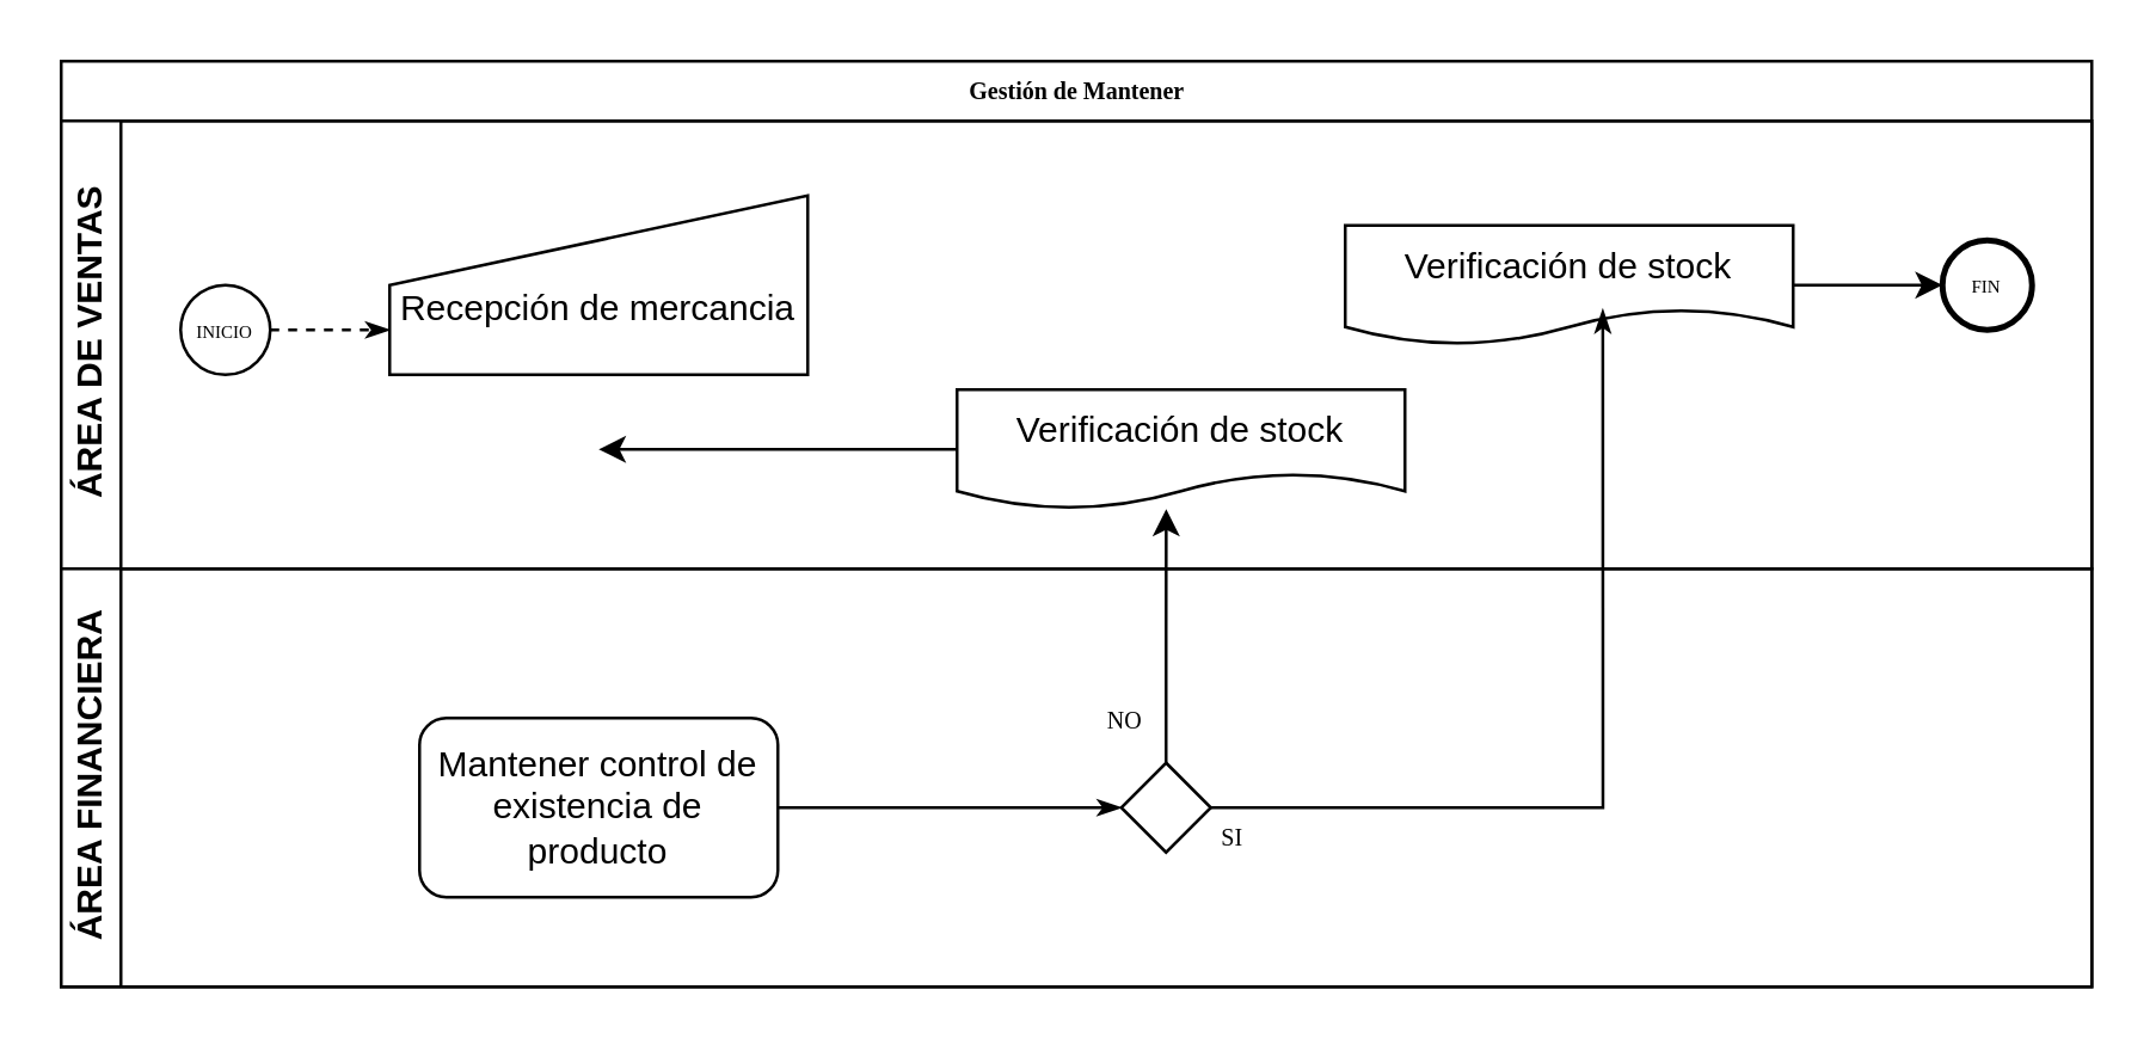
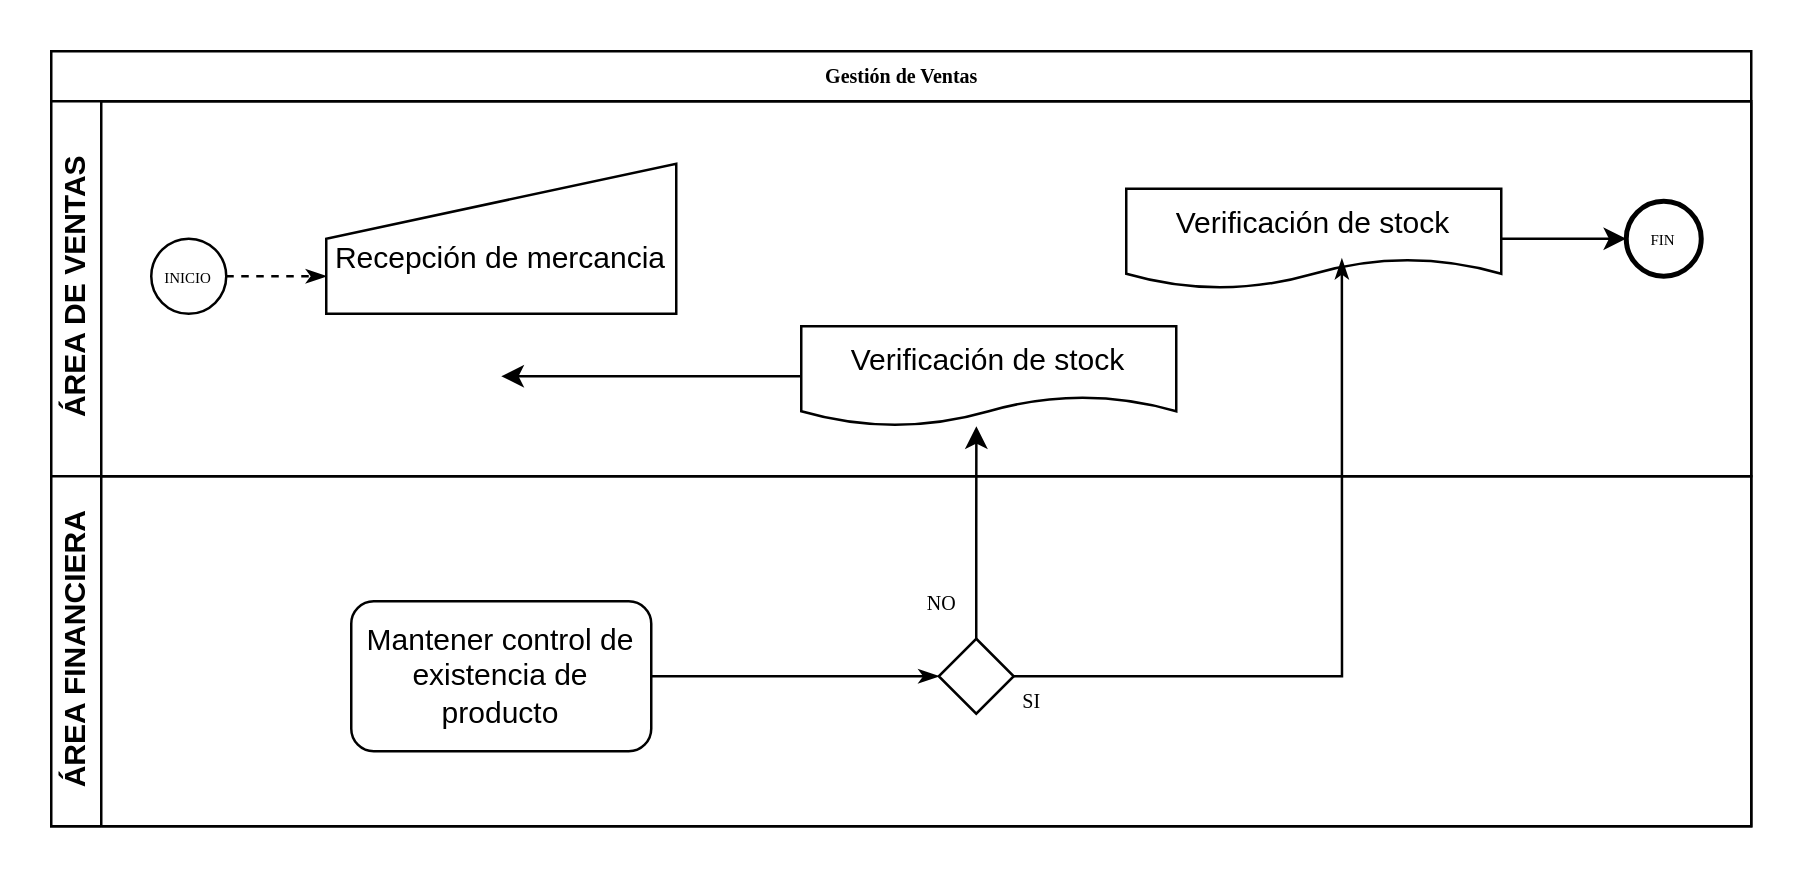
  <mxCell id="0" />
  <mxCell id="1" parent="0" />
- <mxCell id="2" value="Gestión de Mantener" style="swimlane;html=1;childLayout=stackLayout;horizontal=1;startSize=20;horizontalStack=0;rounded=0;shadow=0;labelBackgroundColor=none;strokeWidth=1;fontFamily=Verdana;fontSize=8;align=center;" parent="1" vertex="1"><mxGeometry x="20" y="20" width="680" height="310" as="geometry" /></mxCell>
+ <mxCell id="2" value="Gestión de Ventas" style="swimlane;html=1;childLayout=stackLayout;horizontal=1;startSize=20;horizontalStack=0;rounded=0;shadow=0;labelBackgroundColor=none;strokeWidth=1;fontFamily=Verdana;fontSize=8;align=center;" parent="1" vertex="1"><mxGeometry x="20" y="20" width="680" height="310" as="geometry" /></mxCell>
  <mxCell id="3" value="ÁREA DE VENTAS" style="swimlane;html=1;startSize=20;horizontal=0;" parent="2" vertex="1"><mxGeometry y="20" width="680" height="150" as="geometry" /></mxCell>
  <mxCell id="4" style="edgeStyle=orthogonalEdgeStyle;rounded=0;html=1;labelBackgroundColor=none;startArrow=none;startFill=0;startSize=5;endArrow=classicThin;endFill=1;endSize=5;jettySize=auto;orthogonalLoop=1;strokeWidth=1;fontFamily=Verdana;fontSize=8;entryX=0;entryY=0.75;entryDx=0;entryDy=0;dashed=1;" parent="3" source="5" target="7" edge="1"><mxGeometry relative="1" as="geometry"><mxPoint x="120.0" y="75.059" as="targetPoint" /></mxGeometry></mxCell>
  <mxCell id="5" value="&lt;font style=&quot;font-size: 6px;&quot; face=&quot;Verdana&quot;&gt;INICIO&lt;/font&gt;" style="ellipse;whiteSpace=wrap;html=1;rounded=0;shadow=0;labelBackgroundColor=none;strokeWidth=1;fontFamily=Verdana;fontSize=8;align=center;" parent="3" vertex="1"><mxGeometry x="40" y="55" width="30" height="30" as="geometry" /></mxCell>
  <mxCell id="6" value="&lt;font style=&quot;font-size: 6px;&quot;&gt;FIN&lt;/font&gt;" style="ellipse;whiteSpace=wrap;html=1;rounded=0;shadow=0;labelBackgroundColor=none;strokeWidth=2;fontFamily=Verdana;fontSize=8;align=center;" parent="3" vertex="1"><mxGeometry x="630" y="40" width="30" height="30" as="geometry" /></mxCell>
  <mxCell id="7" value="&lt;div&gt;&lt;br&gt;&lt;/div&gt;Recepción de mercancia" style="shape=manualInput;whiteSpace=wrap;html=1;" vertex="1" parent="3"><mxGeometry x="110" y="25" width="140" height="60" as="geometry" /></mxCell>
  <mxCell id="8" style="edgeStyle=orthogonalEdgeStyle;rounded=0;orthogonalLoop=1;jettySize=auto;html=1;" edge="1" parent="3" source="9"><mxGeometry relative="1" as="geometry"><mxPoint x="180" y="110" as="targetPoint" /></mxGeometry></mxCell>
  <mxCell id="9" value="Verificación de stock" style="shape=document;whiteSpace=wrap;html=1;boundedLbl=1;" vertex="1" parent="3"><mxGeometry x="300" y="90" width="150" height="40" as="geometry" /></mxCell>
  <mxCell id="10" style="edgeStyle=orthogonalEdgeStyle;rounded=0;orthogonalLoop=1;jettySize=auto;html=1;" edge="1" parent="3" source="11" target="6"><mxGeometry relative="1" as="geometry" /></mxCell>
  <mxCell id="11" value="Verificación de stock" style="shape=document;whiteSpace=wrap;html=1;boundedLbl=1;" vertex="1" parent="3"><mxGeometry x="430" y="35" width="150" height="40" as="geometry" /></mxCell>
  <mxCell id="12" value="SI" style="edgeStyle=orthogonalEdgeStyle;rounded=0;html=1;labelBackgroundColor=none;startArrow=none;startFill=0;startSize=5;endArrow=classicThin;endFill=1;endSize=5;jettySize=auto;orthogonalLoop=1;strokeWidth=1;fontFamily=Verdana;fontSize=8;entryX=0.575;entryY=0.701;entryDx=0;entryDy=0;entryPerimeter=0;" parent="2" source="15" target="11" edge="1"><mxGeometry x="-0.95" y="-10" relative="1" as="geometry"><mxPoint as="offset" /><mxPoint x="550" y="120" as="targetPoint" /><Array as="points"><mxPoint x="516" y="250" /></Array></mxGeometry></mxCell>
  <mxCell id="13" value="ÁREA FINANCIERA" style="swimlane;html=1;startSize=20;horizontal=0;" parent="2" vertex="1"><mxGeometry y="170" width="680" height="140" as="geometry" /></mxCell>
  <mxCell id="14" style="edgeStyle=orthogonalEdgeStyle;rounded=0;html=1;labelBackgroundColor=none;startArrow=none;startFill=0;startSize=5;endArrow=classicThin;endFill=1;endSize=5;jettySize=auto;orthogonalLoop=1;strokeWidth=1;fontFamily=Verdana;fontSize=8" parent="13" source="16" target="15" edge="1"><mxGeometry relative="1" as="geometry"><mxPoint x="229.98" y="77.059" as="sourcePoint" /></mxGeometry></mxCell>
  <mxCell id="15" value="" style="strokeWidth=1;html=1;shape=mxgraph.flowchart.decision;whiteSpace=wrap;rounded=1;shadow=0;labelBackgroundColor=none;fontFamily=Verdana;fontSize=8;align=center;" parent="13" vertex="1"><mxGeometry x="355" y="65.0" width="30" height="30" as="geometry" /></mxCell>
  <mxCell id="16" value="Mantener control de existencia de producto" style="rounded=1;whiteSpace=wrap;html=1;" vertex="1" parent="13"><mxGeometry x="120" y="50" width="120" height="60" as="geometry" /></mxCell>
  <mxCell id="17" style="edgeStyle=orthogonalEdgeStyle;rounded=0;orthogonalLoop=1;jettySize=auto;html=1;entryX=0.467;entryY=1;entryDx=0;entryDy=0;entryPerimeter=0;" edge="1" parent="2" source="15" target="9"><mxGeometry relative="1" as="geometry" /></mxCell>
  <mxCell id="18" value="&lt;font style=&quot;font-size: 8px;&quot; face=&quot;Verdana&quot;&gt;NO&lt;/font&gt;" style="edgeLabel;html=1;align=center;verticalAlign=middle;resizable=0;points=[];" vertex="1" connectable="0" parent="17"><mxGeometry x="-0.471" y="1" relative="1" as="geometry"><mxPoint x="-14" y="7" as="offset" /></mxGeometry></mxCell>
